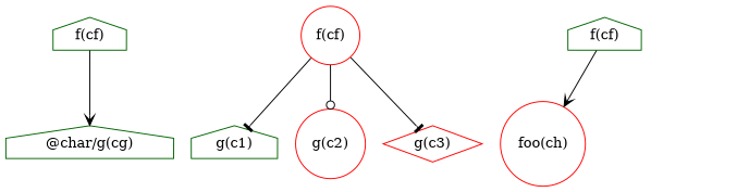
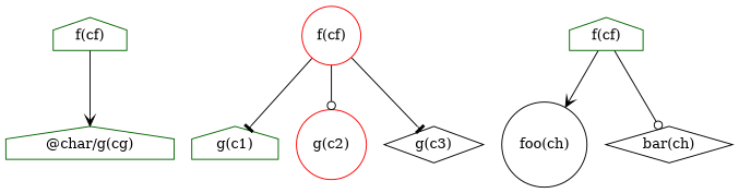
  digraph {
    rankdir=TD
    node [color=darkgreen shape=house]
    edge [arrowhead=vee]
    n1 [label="f(cf)"]
    n2 [label="@char/g(cg)"]
    n3 [color=red label="f(cf)" shape=circle]
    n4 [label="g(c1)"]
    n5 [color=red label="g(c2)" shape=circle]
-   n6 [color=red label="g(c3)" shape=diamond]
+   n6 [color=black label="g(c3)" shape=diamond]
    n7 [label="f(cf)"]
-   n8 [color=red label="foo(ch)" shape=circle]
+   n8 [color=black label="foo(ch)" shape=circle]
+   n9 [color=black label="bar(ch)" shape=diamond]
    n1 -> n2
    n3 -> n4 [arrowhead=tee]
    n3 -> n5 [arrowhead=odot]
    n3 -> n6 [arrowhead=tee]
    n7 -> n8
+   n7 -> n9 [arrowhead=odot]
  }
